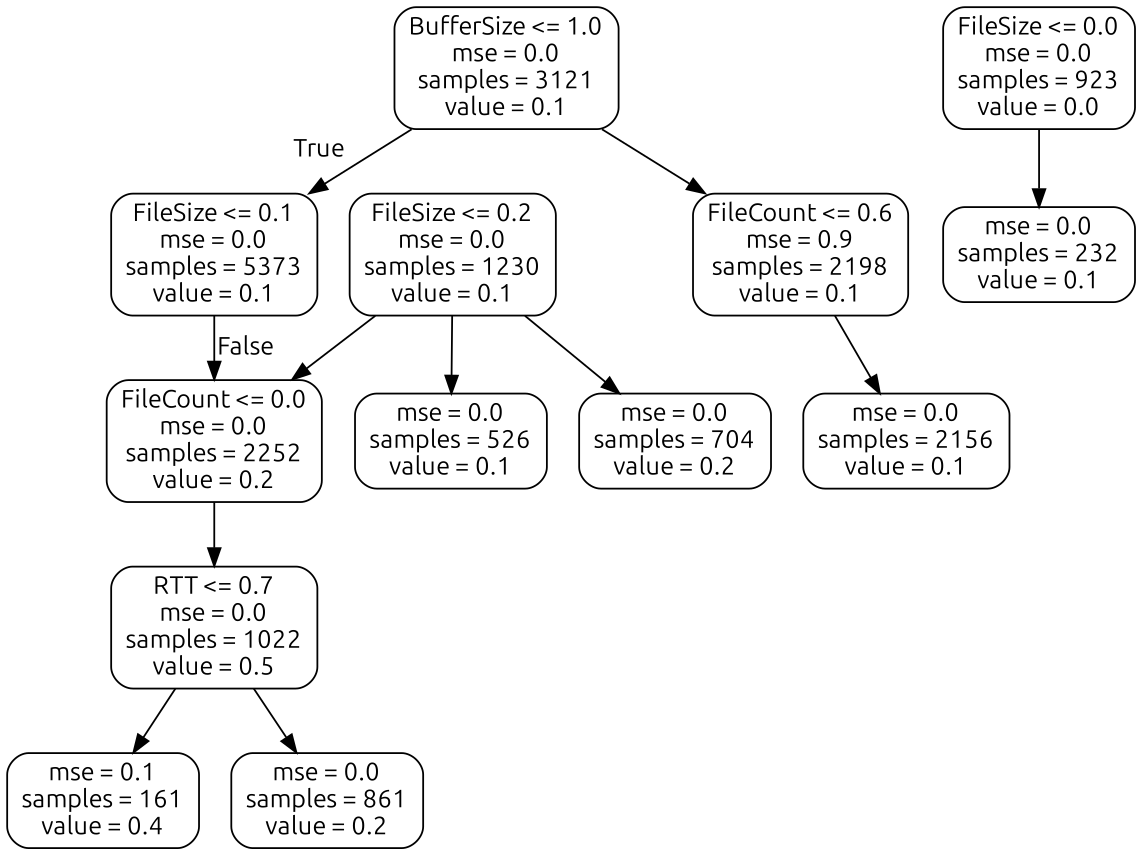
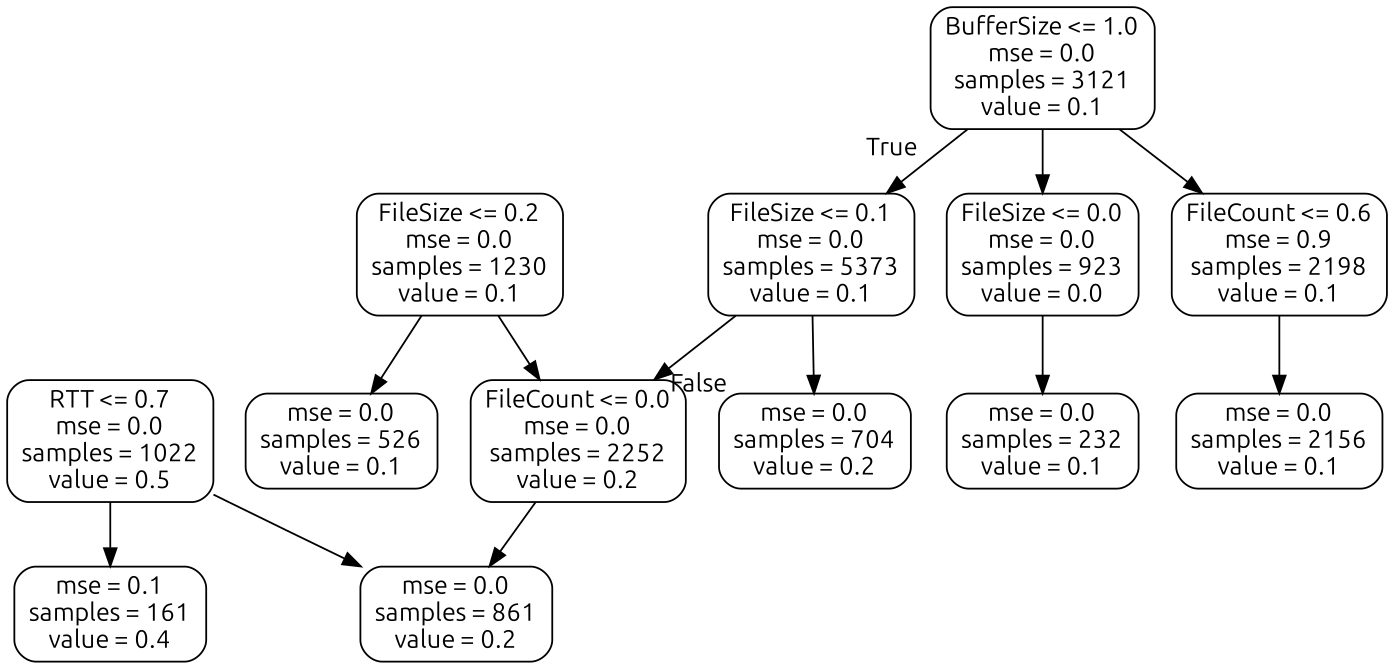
  digraph {
    fontname=Ubuntu
    node [color=black fontname=Ubuntu shape=box style=rounded]
    edge [fontname=Ubuntu]
    n1 [label="FileSize <= 0.1\nmse = 0.0\nsamples = 5373\nvalue = 0.1"]
    n2 [label="FileCount <= 0.0\nmse = 0.0\nsamples = 2252\nvalue = 0.2"]
    n3 [label="BufferSize <= 1.0\nmse = 0.0\nsamples = 3121\nvalue = 0.1"]
    n4 [label="FileSize <= 0.0\nmse = 0.0\nsamples = 923\nvalue = 0.0"]
    n5 [label="FileCount <= 0.6\nmse = 0.9\nsamples = 2198\nvalue = 0.1"]
    n6 [label="RTT <= 0.7\nmse = 0.0\nsamples = 1022\nvalue = 0.5"]
    n7 [label="mse = 0.0\nsamples = 232\nvalue = 0.1"]
    n8 [label="mse = 0.0\nsamples = 2156\nvalue = 0.1"]
    n9 [label="FileSize <= 0.2\nmse = 0.0\nsamples = 1230\nvalue = 0.1"]
    n10 [label="mse = 0.0\nsamples = 526\nvalue = 0.1"]
    n11 [label="mse = 0.0\nsamples = 704\nvalue = 0.2"]
    n12 [label="mse = 0.1\nsamples = 161\nvalue = 0.4"]
    n13 [label="mse = 0.0\nsamples = 861\nvalue = 0.2"]
    n1 -> n2 [headlabel=False labelangle=-45 labeldistance=2.5]
-   n2 -> n6
+   n2 -> n13
    n3 -> n1 [headlabel=True labelangle=45 labeldistance=2.5]
+   n3 -> n4
    n3 -> n5
    n4 -> n7
    n5 -> n8
    n6 -> n12
    n6 -> n13
    n9 -> n2
    n9 -> n10
-   n9 -> n11
+   n1 -> n11
  }
